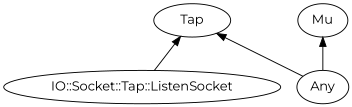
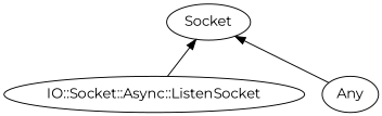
  digraph {
    bgcolor="#FFFFFF"
    fontname=Montserrat
    rankdir=BT
    splines=polyline
    node [color="#000000" fontcolor="#000000" fontname=Montserrat]
    edge [color="#000000" fontname=Montserrat]
-   "IO::Socket::Async::ListenSocket" [label="IO::Socket::Tap::ListenSocket"]
-   Tap
+   "IO::Socket::Async::ListenSocket"
+   Tap [label=Socket]
    Any
-   Mu
    "IO::Socket::Async::ListenSocket" -> Tap
    Any -> Tap
-   Any -> Mu
  }
